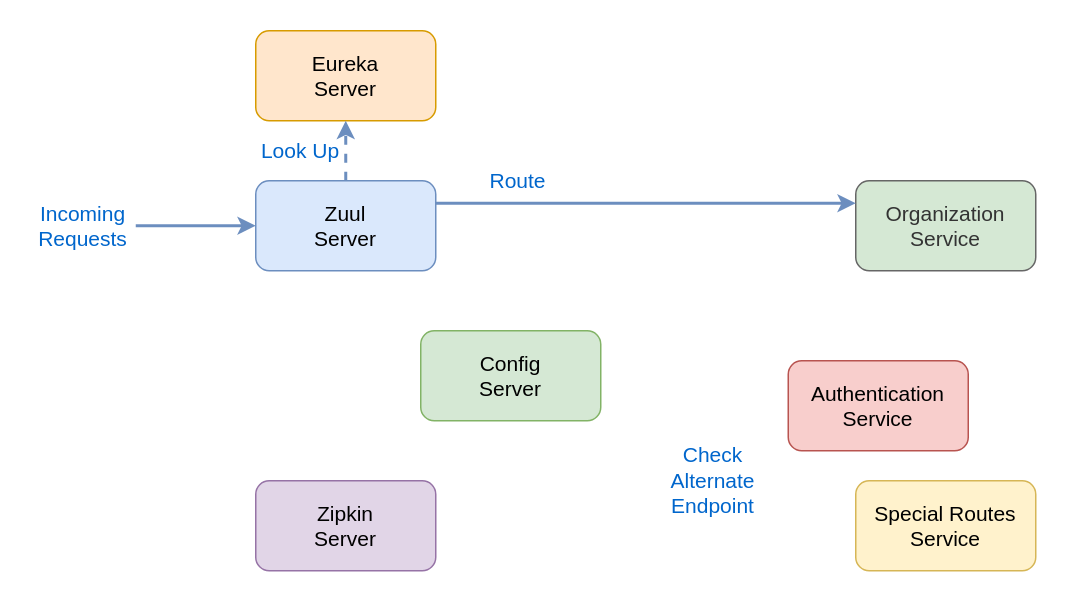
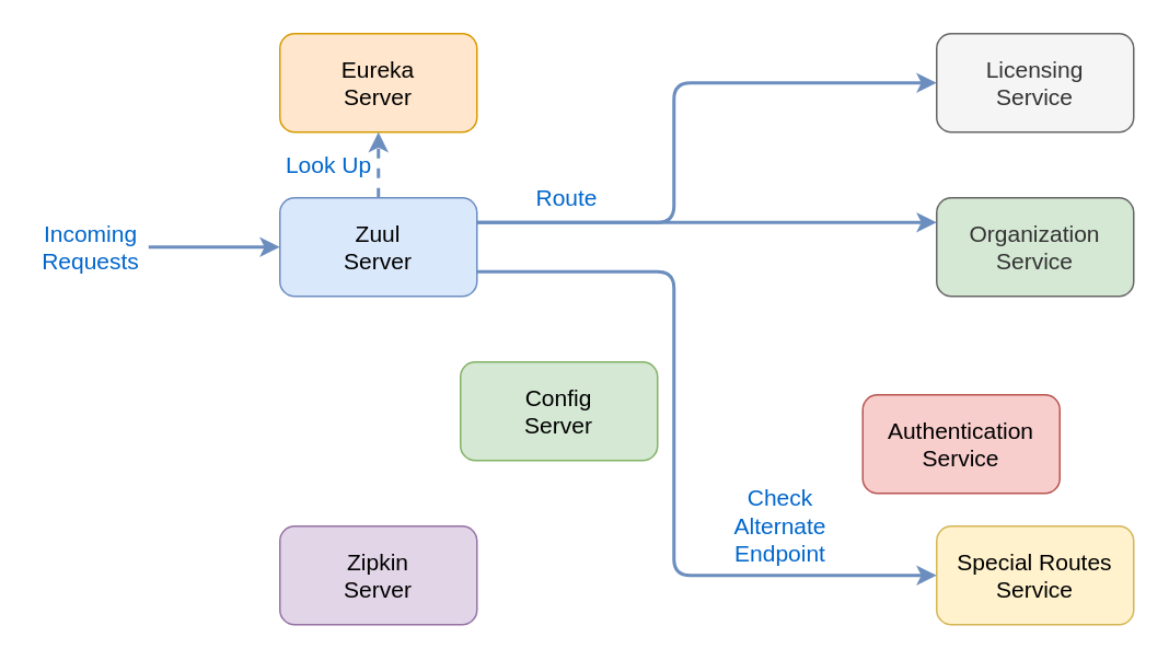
  <mxCell id="0" />
  <mxCell id="1" parent="0" />
  <mxCell id="2" value="&lt;font style=&quot;font-size: 14px&quot;&gt;Eureka&lt;br&gt;Server&lt;/font&gt;&lt;br&gt;" style="rounded=1;whiteSpace=wrap;html=1;fillColor=#ffe6cc;strokeColor=#d79b00;" parent="1" vertex="1"><mxGeometry x="170" y="20" width="120" height="60" as="geometry" /></mxCell>
  <mxCell id="3" value="&lt;span style=&quot;font-size: 14px&quot;&gt;Zuul&lt;br&gt;Server&lt;br&gt;&lt;/span&gt;" style="rounded=1;whiteSpace=wrap;html=1;fillColor=#dae8fc;strokeColor=#6c8ebf;" parent="1" vertex="1"><mxGeometry x="170" y="120" width="120" height="60" as="geometry" /></mxCell>
  <mxCell id="4" value="&lt;span style=&quot;font-size: 14px&quot;&gt;Config&lt;br&gt;Server&lt;br&gt;&lt;/span&gt;" style="rounded=1;whiteSpace=wrap;html=1;fillColor=#d5e8d4;strokeColor=#82b366;" parent="1" vertex="1"><mxGeometry x="280" y="220" width="120" height="60" as="geometry" /></mxCell>
  <mxCell id="5" value="&lt;span style=&quot;font-size: 14px&quot;&gt;Zipkin&lt;br&gt;Server&lt;br&gt;&lt;/span&gt;" style="rounded=1;whiteSpace=wrap;html=1;fillColor=#e1d5e7;strokeColor=#9673a6;" parent="1" vertex="1"><mxGeometry x="170" y="320" width="120" height="60" as="geometry" /></mxCell>
+ <mxCell id="6" value="&lt;font style=&quot;font-size: 14px&quot;&gt;Licensing&lt;br&gt;Service&lt;/font&gt;&lt;br&gt;" style="rounded=1;whiteSpace=wrap;html=1;fillColor=#f5f5f5;strokeColor=#666666;fontColor=#333333;" parent="1" vertex="1"><mxGeometry x="570" y="20" width="120" height="60" as="geometry" /></mxCell>
  <mxCell id="7" value="&lt;span style=&quot;font-size: 14px&quot;&gt;Organization&lt;br&gt;Service&lt;br&gt;&lt;/span&gt;" style="rounded=1;whiteSpace=wrap;html=1;fillColor=#d5e8d4;strokeColor=#666666;fontColor=#333333;" parent="1" vertex="1"><mxGeometry x="570" y="120" width="120" height="60" as="geometry" /></mxCell>
  <mxCell id="8" value="&lt;span style=&quot;font-size: 14px&quot;&gt;Authentication&lt;br&gt;Service&lt;br&gt;&lt;/span&gt;" style="rounded=1;whiteSpace=wrap;html=1;fillColor=#f8cecc;strokeColor=#b85450;" parent="1" vertex="1"><mxGeometry x="525" y="240" width="120" height="60" as="geometry" /></mxCell>
  <mxCell id="9" value="&lt;span style=&quot;font-size: 14px&quot;&gt;Special Routes&lt;br&gt;Service&lt;br&gt;&lt;/span&gt;" style="rounded=1;whiteSpace=wrap;html=1;fillColor=#fff2cc;strokeColor=#d6b656;" parent="1" vertex="1"><mxGeometry x="570" y="320" width="120" height="60" as="geometry" /></mxCell>
  <mxCell id="10" value="&lt;span style=&quot;font-size: 14px&quot;&gt;&lt;font color=&quot;#0066cc&quot;&gt;Route&lt;/font&gt;&lt;/span&gt;" style="text;html=1;strokeColor=none;fillColor=none;align=center;verticalAlign=middle;whiteSpace=wrap;rounded=0;" parent="1" vertex="1"><mxGeometry x="310" y="105" width="70" height="30" as="geometry" /></mxCell>
  <mxCell id="11" value="" style="endArrow=classic;html=1;fillColor=#dae8fc;strokeColor=#6c8ebf;strokeWidth=2;exitX=1;exitY=0.25;exitDx=0;exitDy=0;entryX=0;entryY=0.25;entryDx=0;entryDy=0;" parent="1" source="3" target="7" edge="1"><mxGeometry width="50" height="50" relative="1" as="geometry"><mxPoint x="430" y="450" as="sourcePoint" /><mxPoint x="150" y="750" as="targetPoint" /><Array as="points"><mxPoint x="430" y="135" /></Array></mxGeometry></mxCell>
+ <mxCell id="12" value="" style="endArrow=classic;html=1;fillColor=#dae8fc;strokeColor=#6c8ebf;strokeWidth=2;exitX=1;exitY=0.25;exitDx=0;exitDy=0;entryX=0;entryY=0.5;entryDx=0;entryDy=0;" parent="1" source="3" target="6" edge="1"><mxGeometry width="50" height="50" relative="1" as="geometry"><mxPoint x="420" y="210" as="sourcePoint" /><mxPoint x="700" y="210" as="targetPoint" /><Array as="points"><mxPoint x="410" y="135" /><mxPoint x="410" y="50" /></Array></mxGeometry></mxCell>
+ <mxCell id="13" value="" style="endArrow=classic;html=1;fillColor=#dae8fc;strokeColor=#6c8ebf;strokeWidth=2;exitX=1;exitY=0.75;exitDx=0;exitDy=0;entryX=0;entryY=0.5;entryDx=0;entryDy=0;" parent="1" source="3" target="9" edge="1"><mxGeometry width="50" height="50" relative="1" as="geometry"><mxPoint x="440" y="220" as="sourcePoint" /><mxPoint x="720" y="220" as="targetPoint" /><Array as="points"><mxPoint x="410" y="165" /><mxPoint x="410" y="350" /></Array></mxGeometry></mxCell>
  <mxCell id="14" value="&lt;span style=&quot;font-size: 14px&quot;&gt;&lt;font color=&quot;#0066cc&quot;&gt;Check&lt;br&gt;Alternate&lt;br&gt;Endpoint&lt;br&gt;&lt;/font&gt;&lt;/span&gt;" style="text;html=1;strokeColor=none;fillColor=none;align=center;verticalAlign=middle;whiteSpace=wrap;rounded=0;" parent="1" vertex="1"><mxGeometry x="440" y="290" width="70" height="60" as="geometry" /></mxCell>
  <mxCell id="15" value="" style="endArrow=classic;html=1;fillColor=#dae8fc;strokeColor=#6c8ebf;strokeWidth=2;entryX=0;entryY=0.5;entryDx=0;entryDy=0;" parent="1" target="3" edge="1"><mxGeometry width="50" height="50" relative="1" as="geometry"><mxPoint x="90" y="150" as="sourcePoint" /><mxPoint x="440" y="140" as="targetPoint" /><Array as="points" /></mxGeometry></mxCell>
  <mxCell id="16" value="&lt;span style=&quot;font-size: 14px&quot;&gt;&lt;font color=&quot;#0066cc&quot;&gt;Incoming&lt;br&gt;Requests&lt;br&gt;&lt;/font&gt;&lt;/span&gt;" style="text;html=1;strokeColor=none;fillColor=none;align=center;verticalAlign=middle;whiteSpace=wrap;rounded=0;" parent="1" vertex="1"><mxGeometry x="20" y="130" width="70" height="40" as="geometry" /></mxCell>
  <mxCell id="17" value="" style="endArrow=classic;html=1;fillColor=#dae8fc;strokeColor=#6c8ebf;strokeWidth=2;exitX=0.5;exitY=0;exitDx=0;exitDy=0;entryX=0.5;entryY=1;entryDx=0;entryDy=0;dashed=1;" edge="1" parent="1" source="3" target="2"><mxGeometry width="50" height="50" relative="1" as="geometry"><mxPoint x="780" y="80" as="sourcePoint" /><mxPoint x="1060" y="80" as="targetPoint" /><Array as="points" /></mxGeometry></mxCell>
  <mxCell id="18" value="&lt;span style=&quot;font-size: 14px&quot;&gt;&lt;font color=&quot;#0066cc&quot;&gt;Look Up&lt;/font&gt;&lt;/span&gt;" style="text;html=1;strokeColor=none;fillColor=none;align=center;verticalAlign=middle;whiteSpace=wrap;rounded=0;" vertex="1" parent="1"><mxGeometry x="170" y="85" width="60" height="30" as="geometry" /></mxCell>
